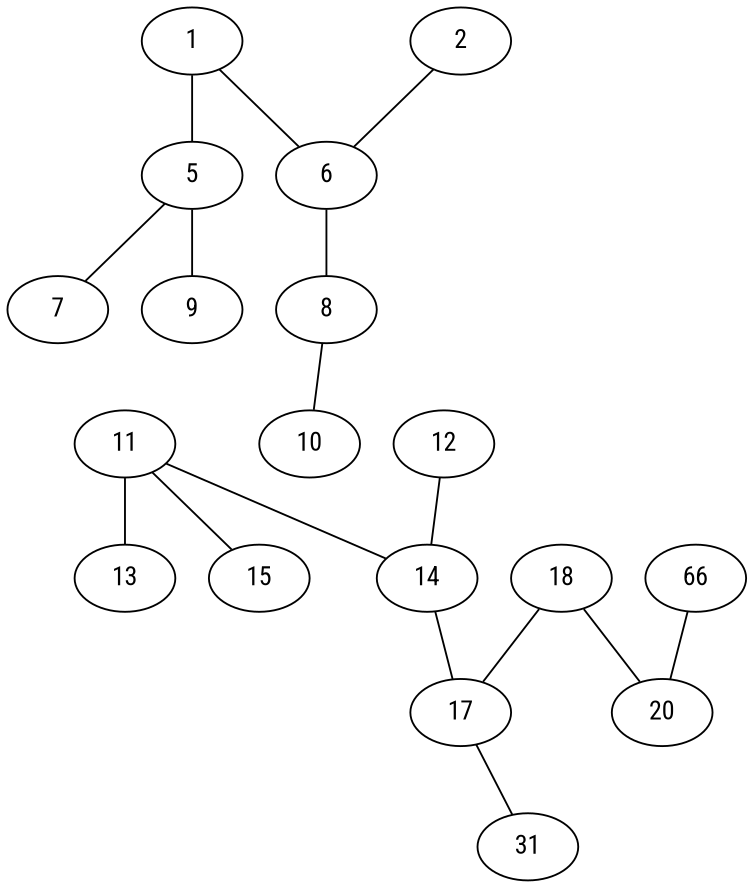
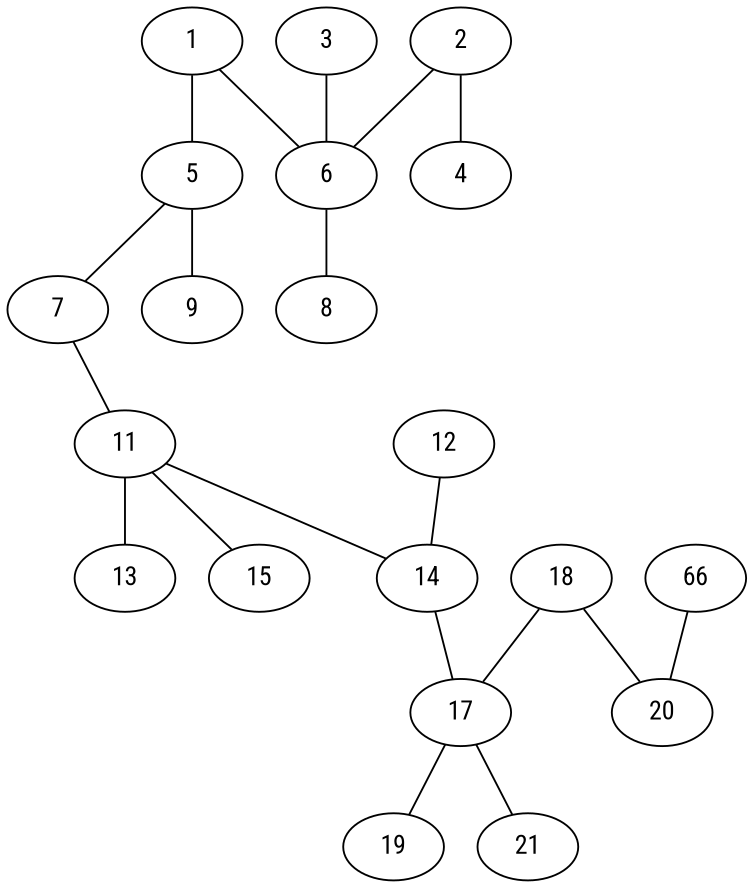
  graph {
    fontname="Roboto Condensed"
    node [fontname="Roboto Condensed"]
    edge [Weight=3 fontname="Roboto Condensed"]
    1
    5
    6
    7
    9
    11
    2
+   4
    8
-   10
+   3
    13
    14
    15
    17
-   21 [label=31]
+   19
+   21
    12
    n19 [label=66]
    20
    18
    1 -- 5 [Weight=2]
    1 -- 6
    5 -- 7
    5 -- 9
    6 -- 8
+   7 -- 11 [Weight=2]
    11 -- 13 [Weight=5]
    11 -- 14 [Weight=7]
    11 -- 15
    2 -- 6 [Weight=5]
-   8 -- 10
+   2 -- 4 [Weight=5]
+   3 -- 6 [Weight=6]
    14 -- 17 [Weight=2]
+   17 -- 19 [Weight=6]
    17 -- 21 [Weight=2]
    12 -- 14 [Weight=7]
    n19 -- 20 [Weight=6]
    18 -- 17
    18 -- 20 [Weight=2]
  }
